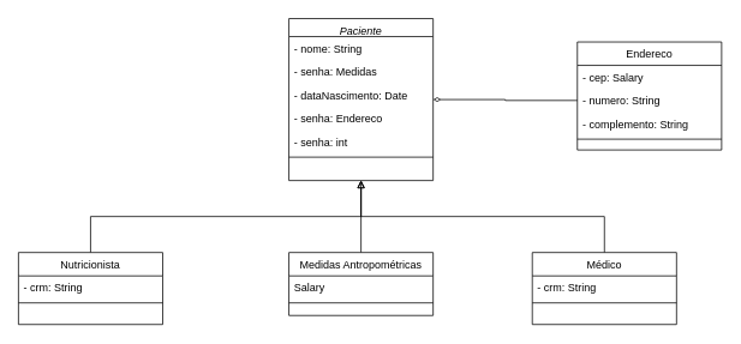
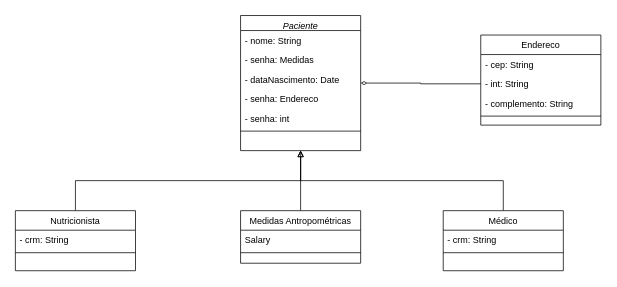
  <mxCell id="0" />
  <mxCell id="1" parent="0" />
  <mxCell id="2" value="Paciente" style="swimlane;fontStyle=2;align=center;verticalAlign=top;childLayout=stackLayout;horizontal=1;startSize=20;horizontalStack=0;resizeParent=1;resizeLast=0;collapsible=1;marginBottom=0;rounded=0;shadow=0;strokeWidth=1;" vertex="1" parent="1"><mxGeometry x="320" y="20" width="160" height="180" as="geometry"><mxRectangle x="440" y="230" width="160" height="26" as="alternateBounds" /></mxGeometry></mxCell>
  <mxCell id="3" value="- nome: String" style="text;align=left;verticalAlign=top;spacingLeft=4;spacingRight=4;overflow=hidden;rotatable=0;points=[[0,0.5],[1,0.5]];portConstraint=eastwest;rounded=0;shadow=0;html=0;" vertex="1" parent="2"><mxGeometry y="20" width="160" height="26" as="geometry" /></mxCell>
  <mxCell id="4" value="- senha: Medidas" style="text;align=left;verticalAlign=top;spacingLeft=4;spacingRight=4;overflow=hidden;rotatable=0;points=[[0,0.5],[1,0.5]];portConstraint=eastwest;rounded=0;shadow=0;html=0;" vertex="1" parent="2"><mxGeometry y="46" width="160" height="26" as="geometry" /></mxCell>
  <mxCell id="5" value="- dataNascimento: Date" style="text;align=left;verticalAlign=top;spacingLeft=4;spacingRight=4;overflow=hidden;rotatable=0;points=[[0,0.5],[1,0.5]];portConstraint=eastwest;rounded=0;shadow=0;html=0;" vertex="1" parent="2"><mxGeometry y="72" width="160" height="26" as="geometry" /></mxCell>
  <mxCell id="6" value="- senha: Endereco" style="text;align=left;verticalAlign=top;spacingLeft=4;spacingRight=4;overflow=hidden;rotatable=0;points=[[0,0.5],[1,0.5]];portConstraint=eastwest;rounded=0;shadow=0;html=0;" vertex="1" parent="2"><mxGeometry y="98" width="160" height="26" as="geometry" /></mxCell>
  <mxCell id="7" value="- senha: int" style="text;align=left;verticalAlign=top;spacingLeft=4;spacingRight=4;overflow=hidden;rotatable=0;points=[[0,0.5],[1,0.5]];portConstraint=eastwest;rounded=0;shadow=0;html=0;" vertex="1" parent="2"><mxGeometry y="124" width="160" height="26" as="geometry" /></mxCell>
  <mxCell id="8" value="" style="line;html=1;strokeWidth=1;align=left;verticalAlign=middle;spacingTop=-1;spacingLeft=3;spacingRight=3;rotatable=0;labelPosition=right;points=[];portConstraint=eastwest;" vertex="1" parent="2"><mxGeometry y="150" width="160" height="8" as="geometry" /></mxCell>
  <mxCell id="9" style="edgeStyle=orthogonalEdgeStyle;rounded=0;orthogonalLoop=1;jettySize=auto;html=1;entryX=0.5;entryY=1;entryDx=0;entryDy=0;endArrow=block;endFill=0;exitX=0.5;exitY=0;exitDx=0;exitDy=0;" edge="1" parent="1" source="10" target="2"><mxGeometry relative="1" as="geometry" /></mxCell>
  <mxCell id="10" value="Nutricionista" style="swimlane;fontStyle=0;align=center;verticalAlign=top;childLayout=stackLayout;horizontal=1;startSize=26;horizontalStack=0;resizeParent=1;resizeLast=0;collapsible=1;marginBottom=0;rounded=0;shadow=0;strokeWidth=1;" vertex="1" parent="1"><mxGeometry x="20" y="280" width="160" height="80" as="geometry"><mxRectangle x="130" y="380" width="160" height="26" as="alternateBounds" /></mxGeometry></mxCell>
  <mxCell id="11" value="- crm: String" style="text;align=left;verticalAlign=top;spacingLeft=4;spacingRight=4;overflow=hidden;rotatable=0;points=[[0,0.5],[1,0.5]];portConstraint=eastwest;" vertex="1" parent="10"><mxGeometry y="26" width="160" height="26" as="geometry" /></mxCell>
  <mxCell id="12" value="" style="line;html=1;strokeWidth=1;align=left;verticalAlign=middle;spacingTop=-1;spacingLeft=3;spacingRight=3;rotatable=0;labelPosition=right;points=[];portConstraint=eastwest;" vertex="1" parent="10"><mxGeometry y="52" width="160" height="8" as="geometry" /></mxCell>
  <mxCell id="13" style="edgeStyle=orthogonalEdgeStyle;rounded=0;orthogonalLoop=1;jettySize=auto;html=1;entryX=0.5;entryY=1;entryDx=0;entryDy=0;endArrow=block;endFill=0;exitX=0.5;exitY=0;exitDx=0;exitDy=0;" edge="1" parent="1" source="14" target="2"><mxGeometry relative="1" as="geometry" /></mxCell>
  <mxCell id="14" value="Médico" style="swimlane;fontStyle=0;align=center;verticalAlign=top;childLayout=stackLayout;horizontal=1;startSize=26;horizontalStack=0;resizeParent=1;resizeLast=0;collapsible=1;marginBottom=0;rounded=0;shadow=0;strokeWidth=1;" vertex="1" parent="1"><mxGeometry x="590" y="280" width="160" height="80" as="geometry"><mxRectangle x="340" y="380" width="170" height="26" as="alternateBounds" /></mxGeometry></mxCell>
  <mxCell id="15" value="- crm: String" style="text;align=left;verticalAlign=top;spacingLeft=4;spacingRight=4;overflow=hidden;rotatable=0;points=[[0,0.5],[1,0.5]];portConstraint=eastwest;" vertex="1" parent="14"><mxGeometry y="26" width="160" height="26" as="geometry" /></mxCell>
  <mxCell id="16" value="" style="line;html=1;strokeWidth=1;align=left;verticalAlign=middle;spacingTop=-1;spacingLeft=3;spacingRight=3;rotatable=0;labelPosition=right;points=[];portConstraint=eastwest;" vertex="1" parent="14"><mxGeometry y="52" width="160" height="8" as="geometry" /></mxCell>
  <mxCell id="17" value="Endereco" style="swimlane;fontStyle=0;align=center;verticalAlign=top;childLayout=stackLayout;horizontal=1;startSize=26;horizontalStack=0;resizeParent=1;resizeLast=0;collapsible=1;marginBottom=0;rounded=0;shadow=0;strokeWidth=1;" vertex="1" parent="1"><mxGeometry x="640" y="46" width="160" height="120" as="geometry"><mxRectangle x="728" y="230" width="160" height="26" as="alternateBounds" /></mxGeometry></mxCell>
- <mxCell id="18" value="- cep: Salary" style="text;align=left;verticalAlign=top;spacingLeft=4;spacingRight=4;overflow=hidden;rotatable=0;points=[[0,0.5],[1,0.5]];portConstraint=eastwest;" vertex="1" parent="17"><mxGeometry y="26" width="160" height="26" as="geometry" /></mxCell>
- <mxCell id="19" value="- numero: String" style="text;align=left;verticalAlign=top;spacingLeft=4;spacingRight=4;overflow=hidden;rotatable=0;points=[[0,0.5],[1,0.5]];portConstraint=eastwest;rounded=0;shadow=0;html=0;" vertex="1" parent="17"><mxGeometry y="52" width="160" height="26" as="geometry" /></mxCell>
+ <mxCell id="18" value="- cep: String" style="text;align=left;verticalAlign=top;spacingLeft=4;spacingRight=4;overflow=hidden;rotatable=0;points=[[0,0.5],[1,0.5]];portConstraint=eastwest;" vertex="1" parent="17"><mxGeometry y="26" width="160" height="26" as="geometry" /></mxCell>
+ <mxCell id="19" value="- int: String" style="text;align=left;verticalAlign=top;spacingLeft=4;spacingRight=4;overflow=hidden;rotatable=0;points=[[0,0.5],[1,0.5]];portConstraint=eastwest;rounded=0;shadow=0;html=0;" vertex="1" parent="17"><mxGeometry y="52" width="160" height="26" as="geometry" /></mxCell>
  <mxCell id="20" value="- complemento: String" style="text;align=left;verticalAlign=top;spacingLeft=4;spacingRight=4;overflow=hidden;rotatable=0;points=[[0,0.5],[1,0.5]];portConstraint=eastwest;rounded=0;shadow=0;html=0;" vertex="1" parent="17"><mxGeometry y="78" width="160" height="26" as="geometry" /></mxCell>
  <mxCell id="21" value="" style="line;html=1;strokeWidth=1;align=left;verticalAlign=middle;spacingTop=-1;spacingLeft=3;spacingRight=3;rotatable=0;labelPosition=right;points=[];portConstraint=eastwest;" vertex="1" parent="17"><mxGeometry y="104" width="160" height="8" as="geometry" /></mxCell>
  <mxCell id="22" style="edgeStyle=orthogonalEdgeStyle;rounded=0;orthogonalLoop=1;jettySize=auto;html=1;endArrow=open;endFill=0;" edge="1" parent="1" source="23" target="2"><mxGeometry relative="1" as="geometry" /></mxCell>
  <mxCell id="23" value="Medidas Antropométricas" style="swimlane;fontStyle=0;align=center;verticalAlign=top;childLayout=stackLayout;horizontal=1;startSize=26;horizontalStack=0;resizeParent=1;resizeLast=0;collapsible=1;marginBottom=0;rounded=0;shadow=0;strokeWidth=1;" vertex="1" parent="1"><mxGeometry x="320" y="280" width="160" height="70" as="geometry"><mxRectangle x="340" y="380" width="170" height="26" as="alternateBounds" /></mxGeometry></mxCell>
  <mxCell id="24" value="Salary" style="text;align=left;verticalAlign=top;spacingLeft=4;spacingRight=4;overflow=hidden;rotatable=0;points=[[0,0.5],[1,0.5]];portConstraint=eastwest;" vertex="1" parent="23"><mxGeometry y="26" width="160" height="26" as="geometry" /></mxCell>
  <mxCell id="25" value="" style="line;html=1;strokeWidth=1;align=left;verticalAlign=middle;spacingTop=-1;spacingLeft=3;spacingRight=3;rotatable=0;labelPosition=right;points=[];portConstraint=eastwest;" vertex="1" parent="23"><mxGeometry y="52" width="160" height="8" as="geometry" /></mxCell>
  <mxCell id="26" style="edgeStyle=orthogonalEdgeStyle;rounded=0;orthogonalLoop=1;jettySize=auto;html=1;entryX=1;entryY=0.5;entryDx=0;entryDy=0;endArrow=diamondThin;endFill=0;exitX=0;exitY=0.5;exitDx=0;exitDy=0;" edge="1" parent="1" source="19" target="2"><mxGeometry relative="1" as="geometry"><mxPoint x="608" y="111" as="sourcePoint" /></mxGeometry></mxCell>
